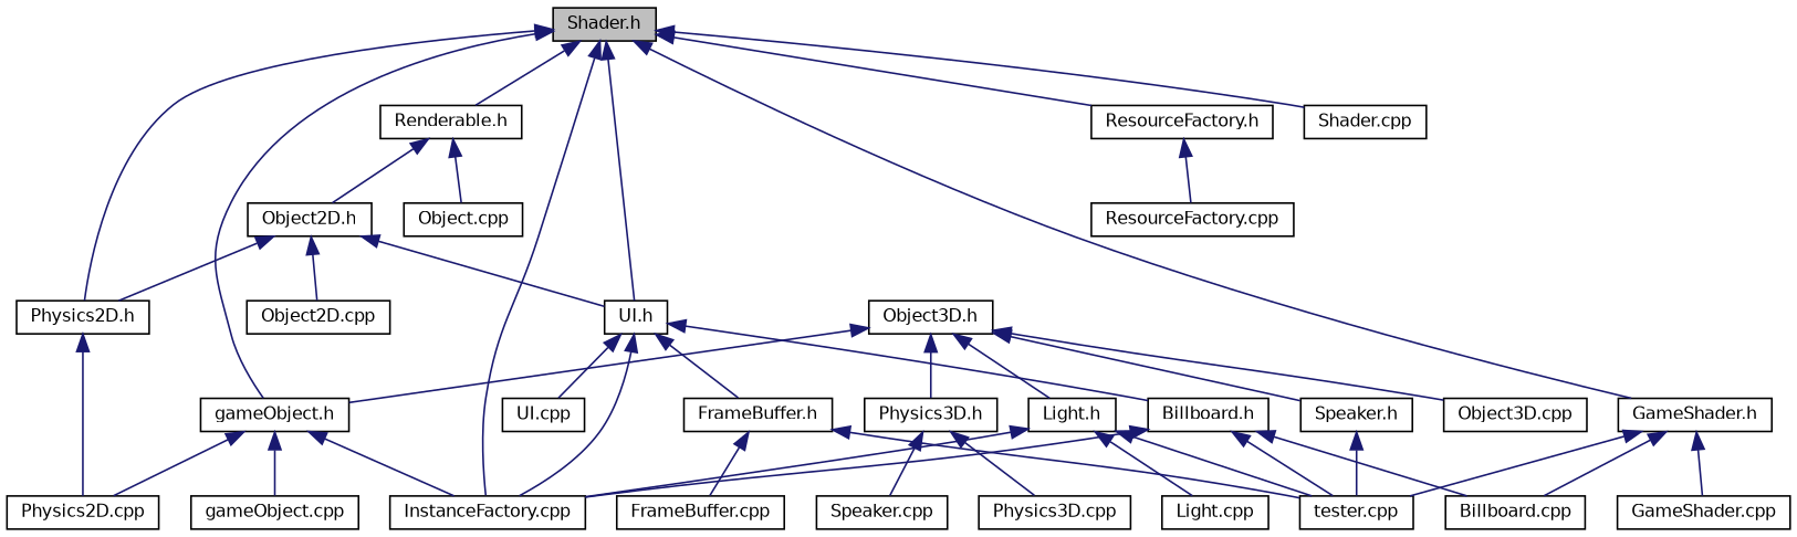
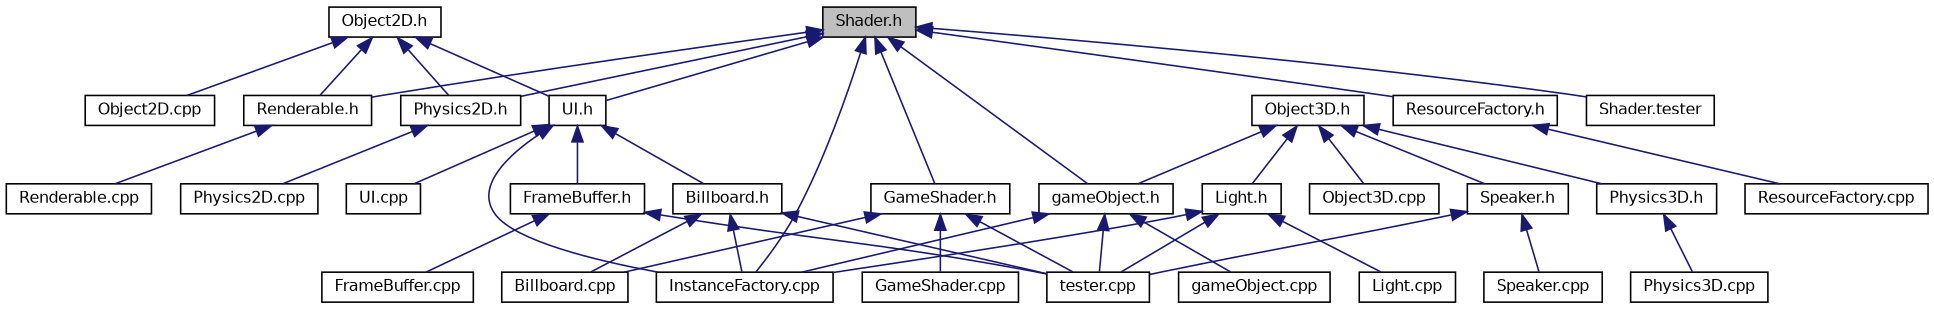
  digraph {
    node [color=black fillcolor=white fontname=Helvetica fontsize=10 shape=record style=filled]
    edge [color=midnightblue dir=back fontname=Helvetica fontsize=10 labelfontname=Helvetica labelfontsize=10 style=solid]
    n1 [fillcolor=grey75 fontcolor=black height=0.2 label="Shader.h" width=0.4]
    n2 [height=0.2 label="Renderable.h" width=0.4]
    n3 [height=0.2 label="UI.h" width=0.4]
    n4 [height=0.2 label="InstanceFactory.cpp" width=0.4]
    n5 [height=0.2 label="Physics2D.h" width=0.4]
    n6 [height=0.2 label="gameObject.h" width=0.4]
    n7 [height=0.2 label="GameShader.h" width=0.4]
    n8 [height=0.2 label="ResourceFactory.h" width=0.4]
-   n9 [height=0.2 label="Shader.cpp" width=0.4]
+   n9 [height=0.2 label="Shader.tester" width=0.4]
    n10 [height=0.2 label="Object2D.h" width=0.4]
-   n11 [height=0.2 label="Object.cpp" width=0.4]
+   n11 [height=0.2 label="Renderable.cpp" width=0.4]
    n12 [height=0.2 label="FrameBuffer.h" width=0.4]
    n13 [height=0.2 label="Billboard.h" width=0.4]
    n14 [height=0.2 label="UI.cpp" width=0.4]
    n15 [height=0.2 label="Physics2D.cpp" width=0.4]
    n16 [height=0.2 label="tester.cpp" width=0.4]
    n17 [height=0.2 label="gameObject.cpp" width=0.4]
    n18 [height=0.2 label="Light.h" width=0.4]
    n19 [height=0.2 label="Light.cpp" width=0.4]
    n20 [height=0.2 label="Billboard.cpp" width=0.4]
    n21 [height=0.2 label="GameShader.cpp" width=0.4]
    n22 [height=0.2 label="FrameBuffer.cpp" width=0.4]
    n23 [height=0.2 label="ResourceFactory.cpp" width=0.4]
    n24 [height=0.2 label="Object2D.cpp" width=0.4]
    n25 [height=0.2 label="Object3D.h" width=0.4]
    n26 [height=0.2 label="Object3D.cpp" width=0.4]
    n27 [height=0.2 label="Physics3D.h" width=0.4]
    n28 [height=0.2 label="Speaker.h" width=0.4]
    n29 [height=0.2 label="Physics3D.cpp" width=0.4]
    n30 [height=0.2 label="Speaker.cpp" width=0.4]
    n1 -> n2
    n1 -> n3
    n1 -> n4
    n1 -> n5
    n1 -> n6
    n1 -> n7
    n1 -> n8
    n1 -> n9
-   n2 -> n10
+   n10 -> n2
    n2 -> n11
    n3 -> n4
    n3 -> n12
    n3 -> n13
    n3 -> n14
    n5 -> n15
    n6 -> n4
-   n6 -> n15
+   n6 -> n16
    n6 -> n17
    n7 -> n16
    n7 -> n20
    n7 -> n21
    n8 -> n23
    n10 -> n3
    n10 -> n5
    n10 -> n24
    n12 -> n16
    n12 -> n22
    n13 -> n4
    n13 -> n16
    n13 -> n20
    n18 -> n4
    n18 -> n16
    n18 -> n19
    n25 -> n6
    n25 -> n18
    n25 -> n26
    n25 -> n27
    n25 -> n28
    n27 -> n29
    n28 -> n16
-   n27 -> n30
+   n28 -> n30
  }
